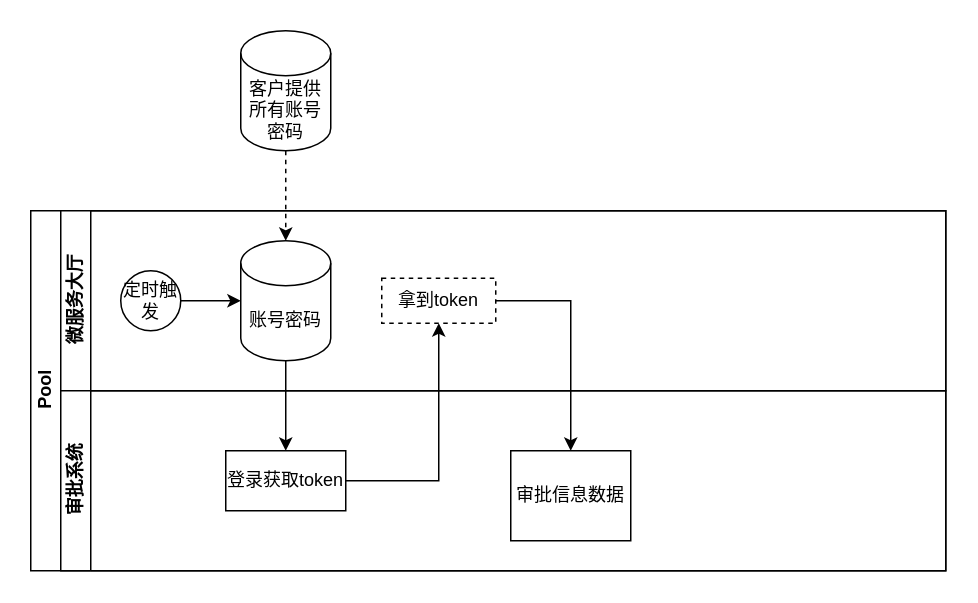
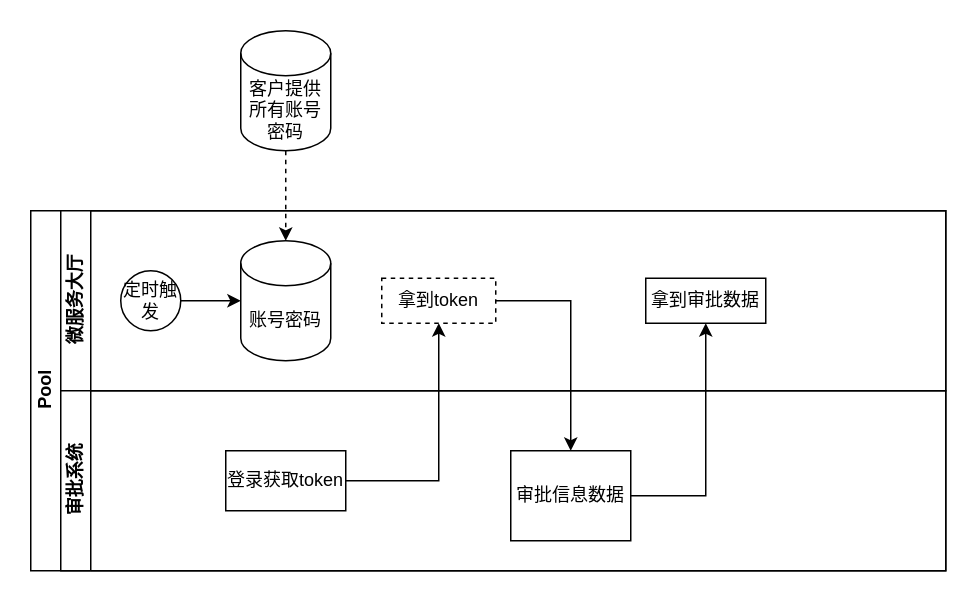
  <mxCell id="0" />
  <mxCell id="1" parent="0" />
  <mxCell id="2" value="Pool" style="swimlane;html=1;childLayout=stackLayout;resizeParent=1;resizeParentMax=0;horizontal=0;startSize=20;horizontalStack=0;" parent="1" vertex="1"><mxGeometry x="20" y="140" width="610" height="240" as="geometry" /></mxCell>
  <mxCell id="3" value="微服务大厅" style="swimlane;html=1;startSize=20;horizontal=0;" parent="2" vertex="1"><mxGeometry x="20" width="590" height="120" as="geometry" /></mxCell>
  <mxCell id="4" value="" style="edgeStyle=orthogonalEdgeStyle;rounded=0;orthogonalLoop=1;jettySize=auto;html=1;" parent="3" source="5" edge="1"><mxGeometry relative="1" as="geometry"><mxPoint x="120.0" y="60" as="targetPoint" /></mxGeometry></mxCell>
  <mxCell id="5" value="定时触发" style="ellipse;whiteSpace=wrap;html=1;" parent="3" vertex="1"><mxGeometry x="40" y="40" width="40" height="40" as="geometry" /></mxCell>
  <mxCell id="6" value="账号密码" style="shape=cylinder3;whiteSpace=wrap;html=1;boundedLbl=1;backgroundOutline=1;size=15;" vertex="1" parent="3"><mxGeometry x="120" y="20" width="60" height="80" as="geometry" /></mxCell>
  <mxCell id="7" value="拿到token" style="rounded=0;whiteSpace=wrap;html=1;dashed=1;" vertex="1" parent="3"><mxGeometry x="214" y="45" width="76" height="30" as="geometry" /></mxCell>
+ <mxCell id="8" value="拿到审批数据" style="rounded=0;whiteSpace=wrap;html=1;" vertex="1" parent="3"><mxGeometry x="390" y="45" width="80" height="30" as="geometry" /></mxCell>
  <mxCell id="9" value="审批系统" style="swimlane;html=1;startSize=20;horizontal=0;" parent="2" vertex="1"><mxGeometry x="20" y="120" width="590" height="120" as="geometry" /></mxCell>
  <mxCell id="10" value="登录获取token" style="rounded=0;whiteSpace=wrap;html=1;fontFamily=Helvetica;fontSize=12;fontColor=#000000;align=center;" parent="9" vertex="1"><mxGeometry x="110" y="40" width="80" height="40" as="geometry" /></mxCell>
  <mxCell id="11" value="审批信息数据" style="rounded=0;whiteSpace=wrap;html=1;fontFamily=Helvetica;fontSize=12;fontColor=#000000;align=center;" vertex="1" parent="9"><mxGeometry x="300" y="40" width="80" height="60" as="geometry" /></mxCell>
- <mxCell id="12" style="edgeStyle=orthogonalEdgeStyle;rounded=0;orthogonalLoop=1;jettySize=auto;html=1;" edge="1" parent="2" source="6" target="10"><mxGeometry relative="1" as="geometry" /></mxCell>
  <mxCell id="13" style="edgeStyle=orthogonalEdgeStyle;rounded=0;orthogonalLoop=1;jettySize=auto;html=1;" edge="1" parent="2" source="10" target="7"><mxGeometry relative="1" as="geometry"><mxPoint x="250" y="90" as="targetPoint" /></mxGeometry></mxCell>
  <mxCell id="14" style="edgeStyle=orthogonalEdgeStyle;rounded=0;orthogonalLoop=1;jettySize=auto;html=1;" edge="1" parent="2" source="7" target="11"><mxGeometry relative="1" as="geometry"><mxPoint x="330" y="160" as="targetPoint" /></mxGeometry></mxCell>
+ <mxCell id="15" style="edgeStyle=orthogonalEdgeStyle;rounded=0;orthogonalLoop=1;jettySize=auto;html=1;" edge="1" parent="2" source="11" target="8"><mxGeometry relative="1" as="geometry"><mxPoint x="420" y="70" as="targetPoint" /></mxGeometry></mxCell>
  <mxCell id="16" style="edgeStyle=orthogonalEdgeStyle;rounded=0;orthogonalLoop=1;jettySize=auto;html=1;dashed=1;" edge="1" parent="1" source="17" target="6"><mxGeometry relative="1" as="geometry" /></mxCell>
  <mxCell id="17" value="客户提供所有账号密码" style="shape=cylinder3;whiteSpace=wrap;html=1;boundedLbl=1;backgroundOutline=1;size=15;" vertex="1" parent="1"><mxGeometry x="160" width="60" height="80" as="geometry" y="20" /></mxCell>
